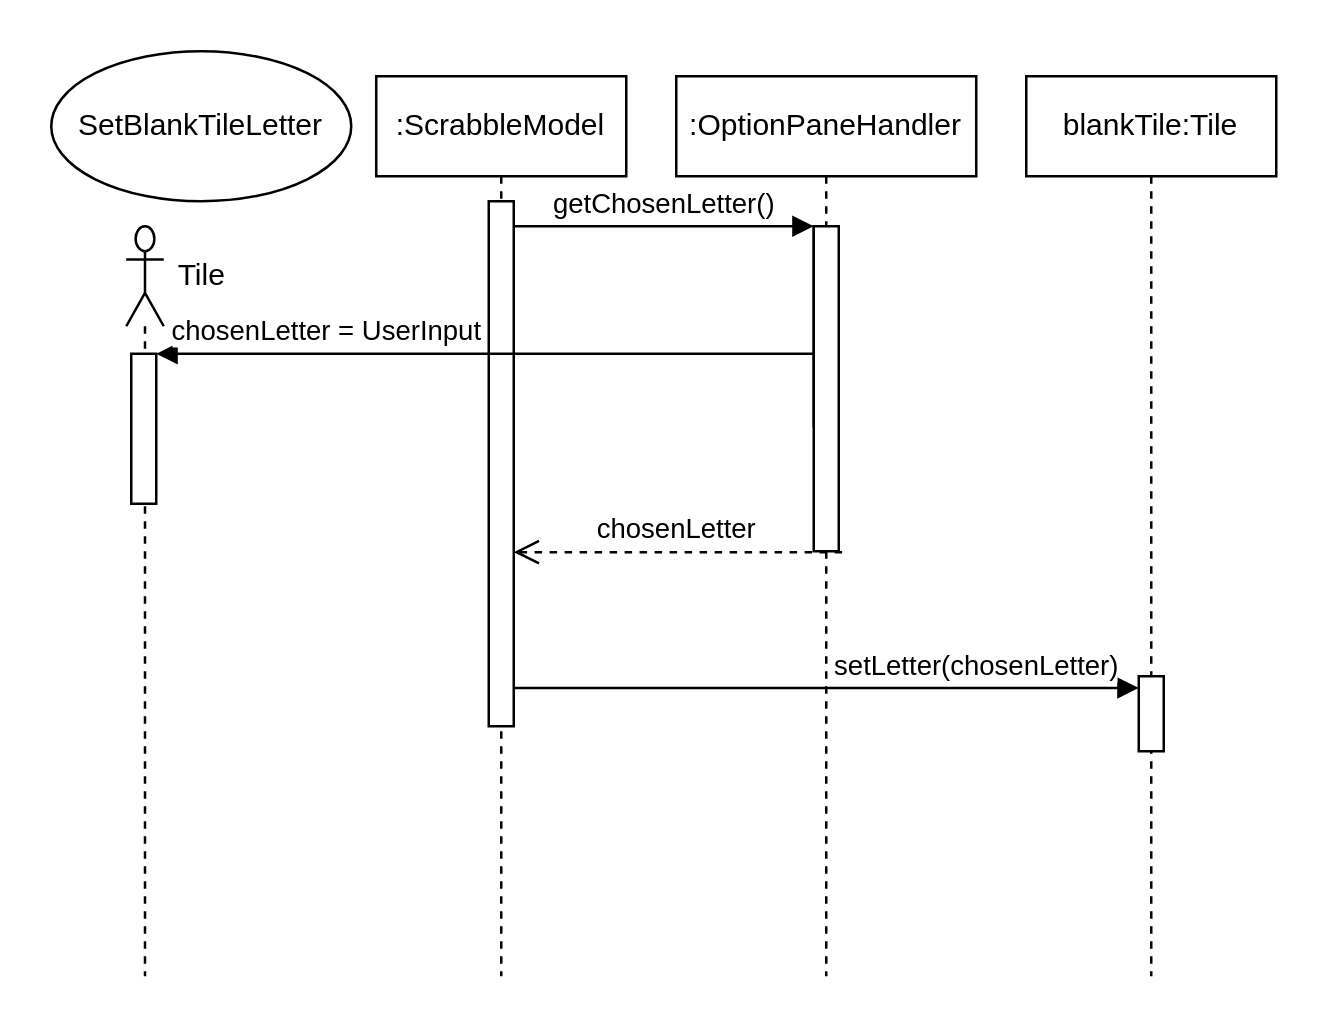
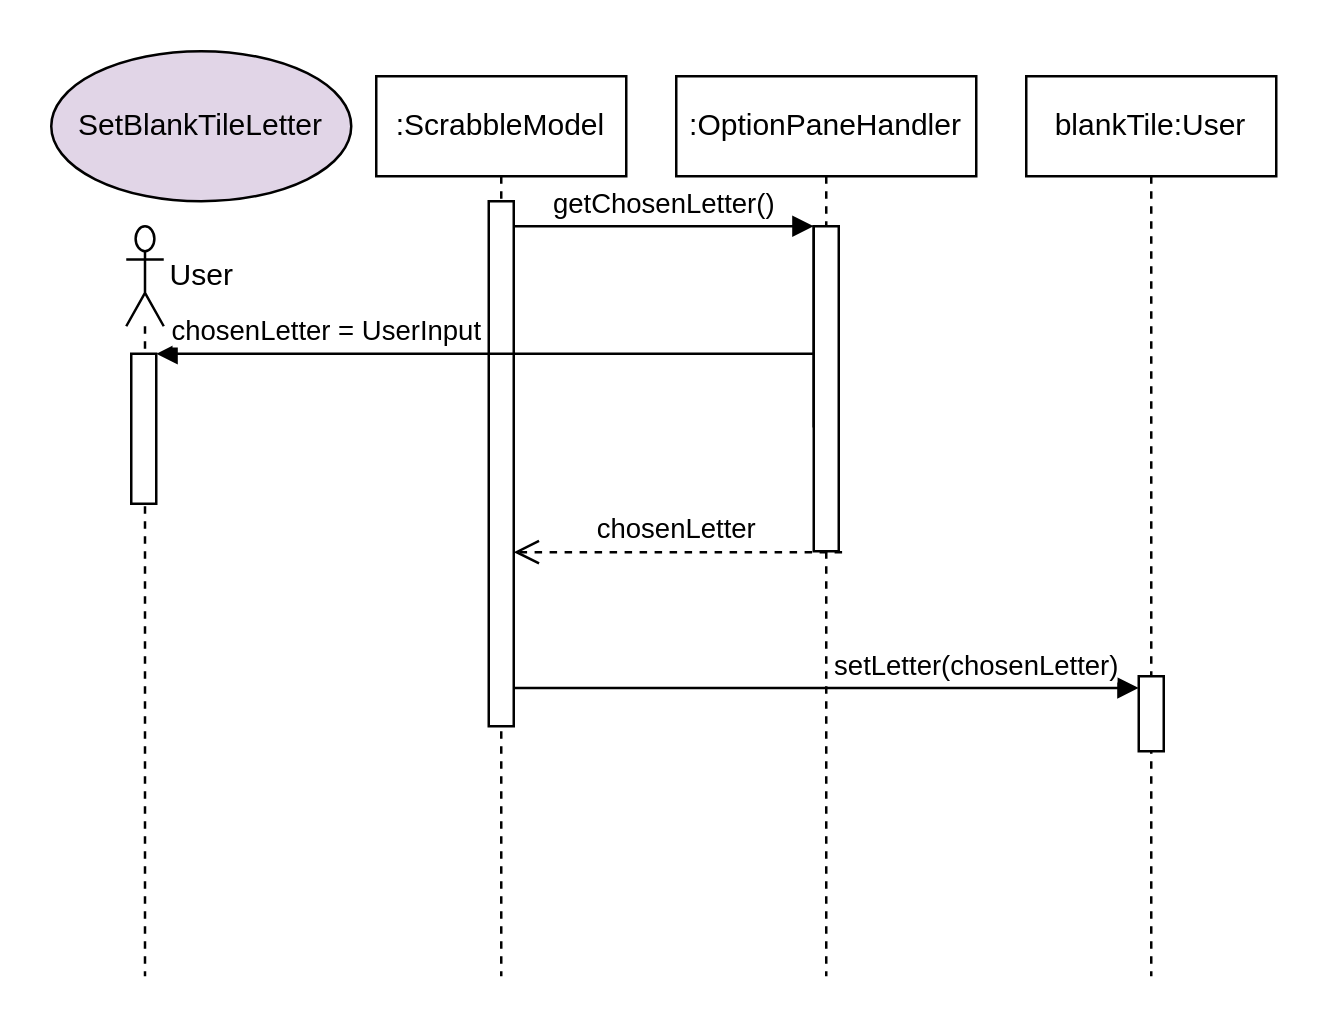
  <mxCell id="0" />
  <mxCell id="1" parent="0" />
  <mxCell id="2" value=":ScrabbleModel" style="shape=umlLifeline;perimeter=lifelinePerimeter;whiteSpace=wrap;html=1;container=1;collapsible=0;recursiveResize=0;outlineConnect=0;" vertex="1" parent="1"><mxGeometry x="150" y="30" width="100" height="360" as="geometry" /></mxCell>
  <mxCell id="3" value="" style="html=1;points=[];perimeter=orthogonalPerimeter;" vertex="1" parent="2"><mxGeometry x="45" y="50" width="10" height="210" as="geometry" /></mxCell>
  <mxCell id="4" value="setLetter(chosenLetter)" style="html=1;verticalAlign=bottom;endArrow=block;rounded=0;" edge="1" parent="2" target="6"><mxGeometry x="0.48" relative="1" as="geometry"><mxPoint x="55" y="244.66" as="sourcePoint" /><mxPoint x="175.0" y="244.66" as="targetPoint" /><mxPoint as="offset" /></mxGeometry></mxCell>
- <mxCell id="5" value="blankTile:Tile" style="shape=umlLifeline;perimeter=lifelinePerimeter;whiteSpace=wrap;html=1;container=1;collapsible=0;recursiveResize=0;outlineConnect=0;" vertex="1" parent="1"><mxGeometry x="410" y="30" width="100" height="360" as="geometry" /></mxCell>
+ <mxCell id="5" value="blankTile:User" style="shape=umlLifeline;perimeter=lifelinePerimeter;whiteSpace=wrap;html=1;container=1;collapsible=0;recursiveResize=0;outlineConnect=0;" vertex="1" parent="1"><mxGeometry x="410" y="30" width="100" height="360" as="geometry" /></mxCell>
  <mxCell id="6" value="" style="html=1;points=[];perimeter=orthogonalPerimeter;" vertex="1" parent="5"><mxGeometry x="45" y="240" width="10" height="30" as="geometry" /></mxCell>
- <mxCell id="7" value="SetBlankTileLetter" style="ellipse;whiteSpace=wrap;html=1;" vertex="1" parent="1"><mxGeometry x="20" y="20" width="120" height="60" as="geometry" /></mxCell>
+ <mxCell id="7" value="SetBlankTileLetter" style="ellipse;whiteSpace=wrap;html=1;fillColor=#e1d5e7;" vertex="1" parent="1"><mxGeometry x="20" y="20" width="120" height="60" as="geometry" /></mxCell>
  <mxCell id="8" value="" style="shape=umlLifeline;participant=umlActor;perimeter=lifelinePerimeter;whiteSpace=wrap;html=1;container=1;collapsible=0;recursiveResize=0;verticalAlign=top;spacingTop=36;outlineConnect=0;size=40;" vertex="1" parent="1"><mxGeometry x="50" y="90" width="15" height="300" as="geometry" /></mxCell>
  <mxCell id="9" value="" style="html=1;points=[];perimeter=orthogonalPerimeter;" vertex="1" parent="8"><mxGeometry x="2" y="51" width="10" height="60" as="geometry" /></mxCell>
- <mxCell id="10" value="Tile" style="text;html=1;align=center;verticalAlign=middle;resizable=0;points=[];autosize=1;strokeColor=none;fillColor=none;" vertex="1" parent="1"><mxGeometry x="60" y="100" width="40" height="20" as="geometry" /></mxCell>
+ <mxCell id="10" value="User" style="text;html=1;align=center;verticalAlign=middle;resizable=0;points=[];autosize=1;strokeColor=none;fillColor=none;" vertex="1" parent="1"><mxGeometry x="60" y="100" width="40" height="20" as="geometry" /></mxCell>
  <mxCell id="11" value=":OptionPaneHandler" style="shape=umlLifeline;perimeter=lifelinePerimeter;whiteSpace=wrap;html=1;container=1;collapsible=0;recursiveResize=0;outlineConnect=0;" vertex="1" parent="1"><mxGeometry x="270" y="30" width="120" height="360" as="geometry" /></mxCell>
  <mxCell id="12" value="" style="html=1;points=[];perimeter=orthogonalPerimeter;" vertex="1" parent="11"><mxGeometry x="55" y="60" width="10" height="80" as="geometry" /></mxCell>
  <mxCell id="13" value="" style="html=1;points=[];perimeter=orthogonalPerimeter;" vertex="1" parent="11"><mxGeometry x="55" y="60" width="10" height="130" as="geometry" /></mxCell>
  <mxCell id="14" value="getChosenLetter()" style="html=1;verticalAlign=bottom;endArrow=block;entryX=0;entryY=0;rounded=0;" edge="1" target="13" parent="1" source="3"><mxGeometry relative="1" as="geometry"><mxPoint x="255" y="90" as="sourcePoint" /></mxGeometry></mxCell>
  <mxCell id="15" value="chosenLetter = UserInput" style="html=1;verticalAlign=bottom;endArrow=block;entryX=1;entryY=0;rounded=0;" edge="1" target="9" parent="1" source="13"><mxGeometry x="0.483" relative="1" as="geometry"><mxPoint x="122" y="141" as="sourcePoint" /><mxPoint as="offset" /></mxGeometry></mxCell>
  <mxCell id="16" value="chosenLetter" style="html=1;verticalAlign=bottom;endArrow=open;dashed=1;endSize=8;rounded=0;exitX=1.134;exitY=1.003;exitDx=0;exitDy=0;exitPerimeter=0;" edge="1" parent="1" source="13" target="3"><mxGeometry relative="1" as="geometry"><mxPoint x="320" y="209.66" as="sourcePoint" /><mxPoint x="240" y="209.66" as="targetPoint" /></mxGeometry></mxCell>
